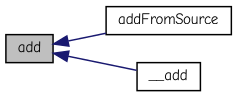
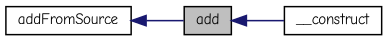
  digraph {
    fontname="Comic Neue"
    rankdir=LR
    node [color=black fillcolor=white fontname="Comic Neue" fontsize=10 shape=record style=filled]
    edge [color=midnightblue dir=back fontname="Comic Neue" fontsize=10 labelfontname=Helvetica labelfontsize=10 style=solid]
    n1 [fillcolor=grey75 fontcolor=black height=0.2 label=add width=0.4]
    n2 [height=0.2 label=addFromSource width=0.4]
-   n3 [height=0.2 label=__add width=0.4]
-   n1 -> n2
+   n3 [height=0.2 label=__construct width=0.4]
+   n2 -> n1
    n1 -> n3
  }
